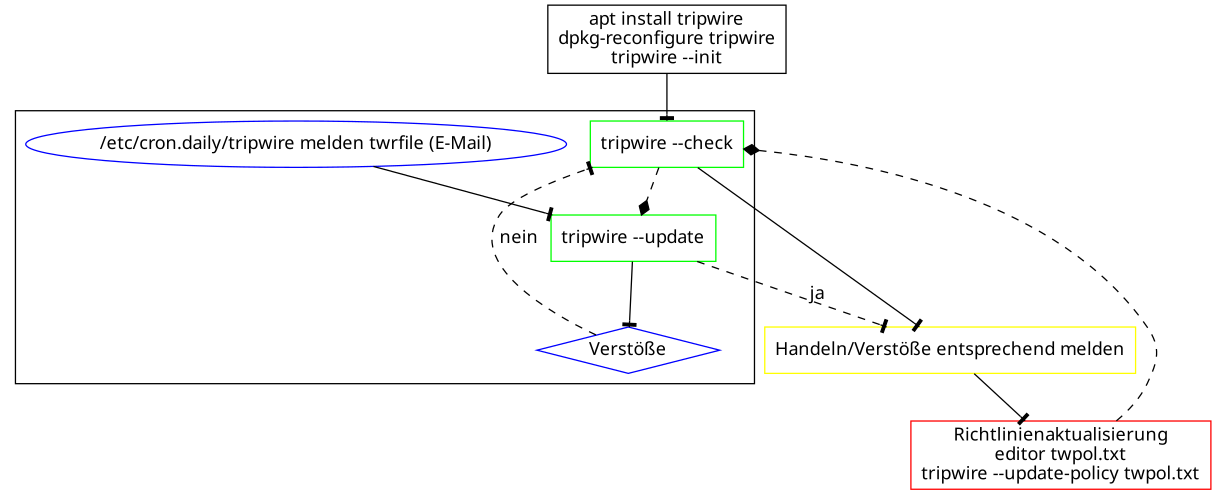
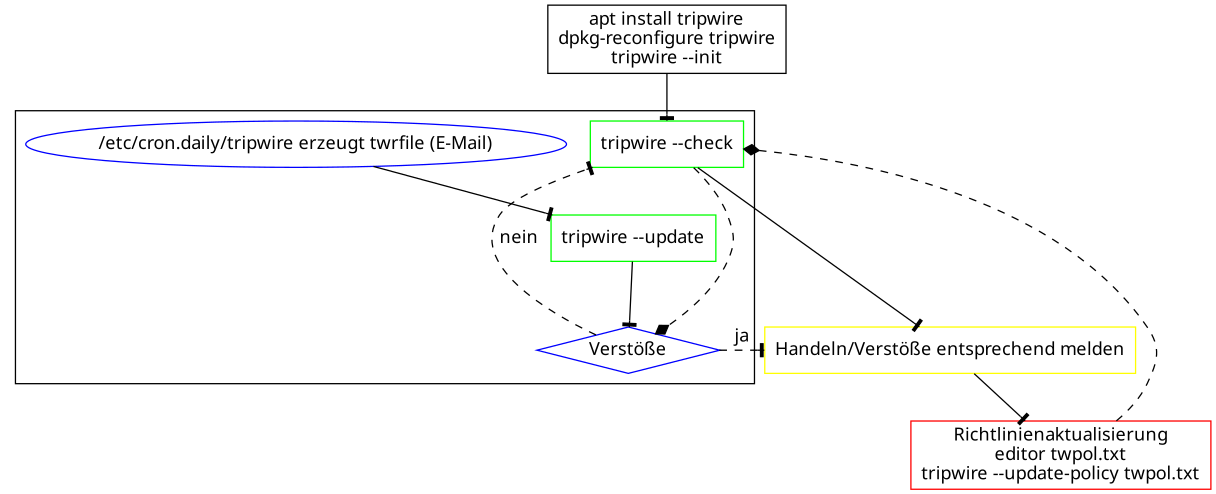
  digraph {
    fontname="Noto Sans"
    node [color=green fontname="Noto Sans" shape=box]
    edge [arrowhead=tee fontname="Noto Sans" style=solid]
    n1 [label="tripwire --check"]
    n2 [color=blue label="Verstöße" shape=diamond]
-   n3 [color=blue label="/etc/cron.daily/tripwire melden twrfile (E-Mail)" shape=oval]
+   n3 [color=blue label="/etc/cron.daily/tripwire erzeugt twrfile (E-Mail)" shape=oval]
    n4 [label="tripwire --update"]
    n5 [color=yellow label="Handeln/Verstöße entsprechend melden"]
    n6 [color=black label="apt install tripwire\ndpkg-reconfigure tripwire\ntripwire --init"]
    n7 [color=red label="Richtlinienaktualisierung\neditor twpol.txt\ntripwire --update-policy twpol.txt"]
    subgraph cluster_1 {
      n1
      n2
      n3
      n4
    }
-   n1 -> n4 [arrowhead=diamond style=dashed]
+   n1 -> n2 [arrowhead=diamond style=dashed]
    n1 -> n5
    n2 -> n1 [label=nein style=dashed]
-   n4 -> n5 [label=ja style=dashed]
+   n2 -> n5 [label=ja style=dashed]
    n3 -> n4
    n4 -> n2
    n5 -> n7
    n6 -> n1
    n7 -> n1 [arrowhead=diamond style=dashed]
  }
